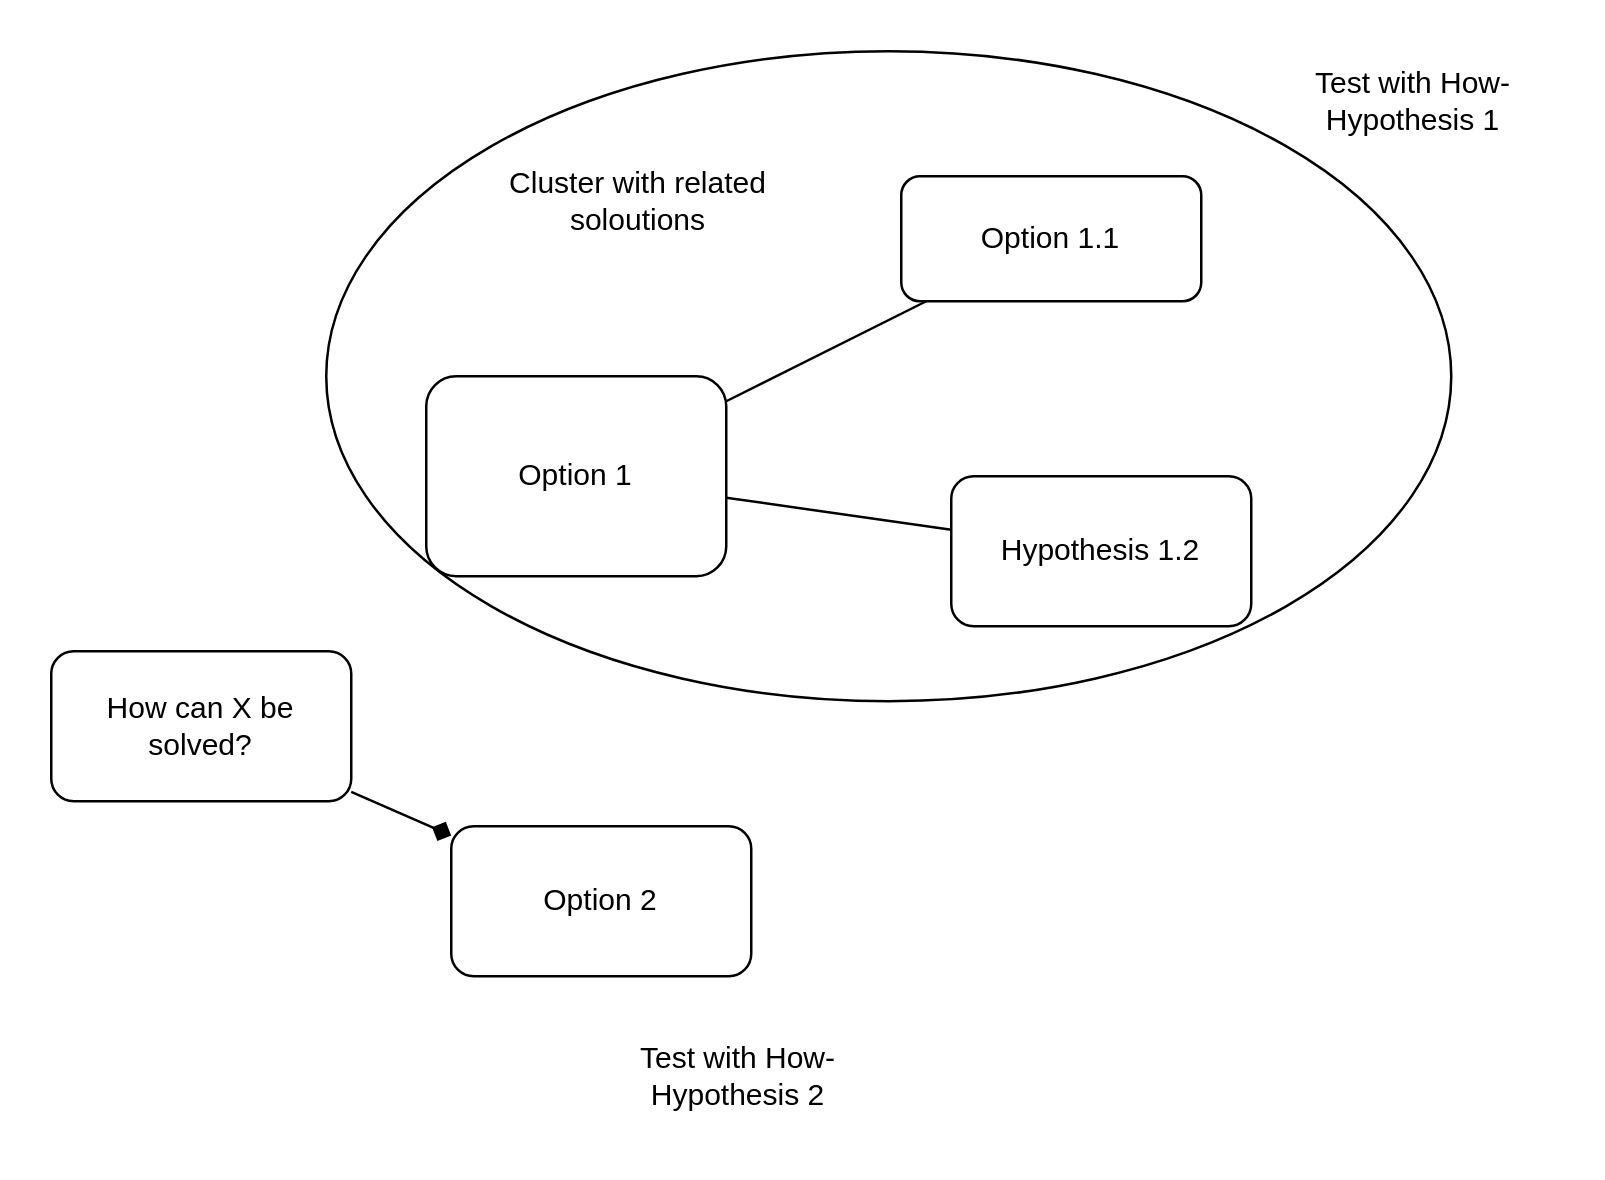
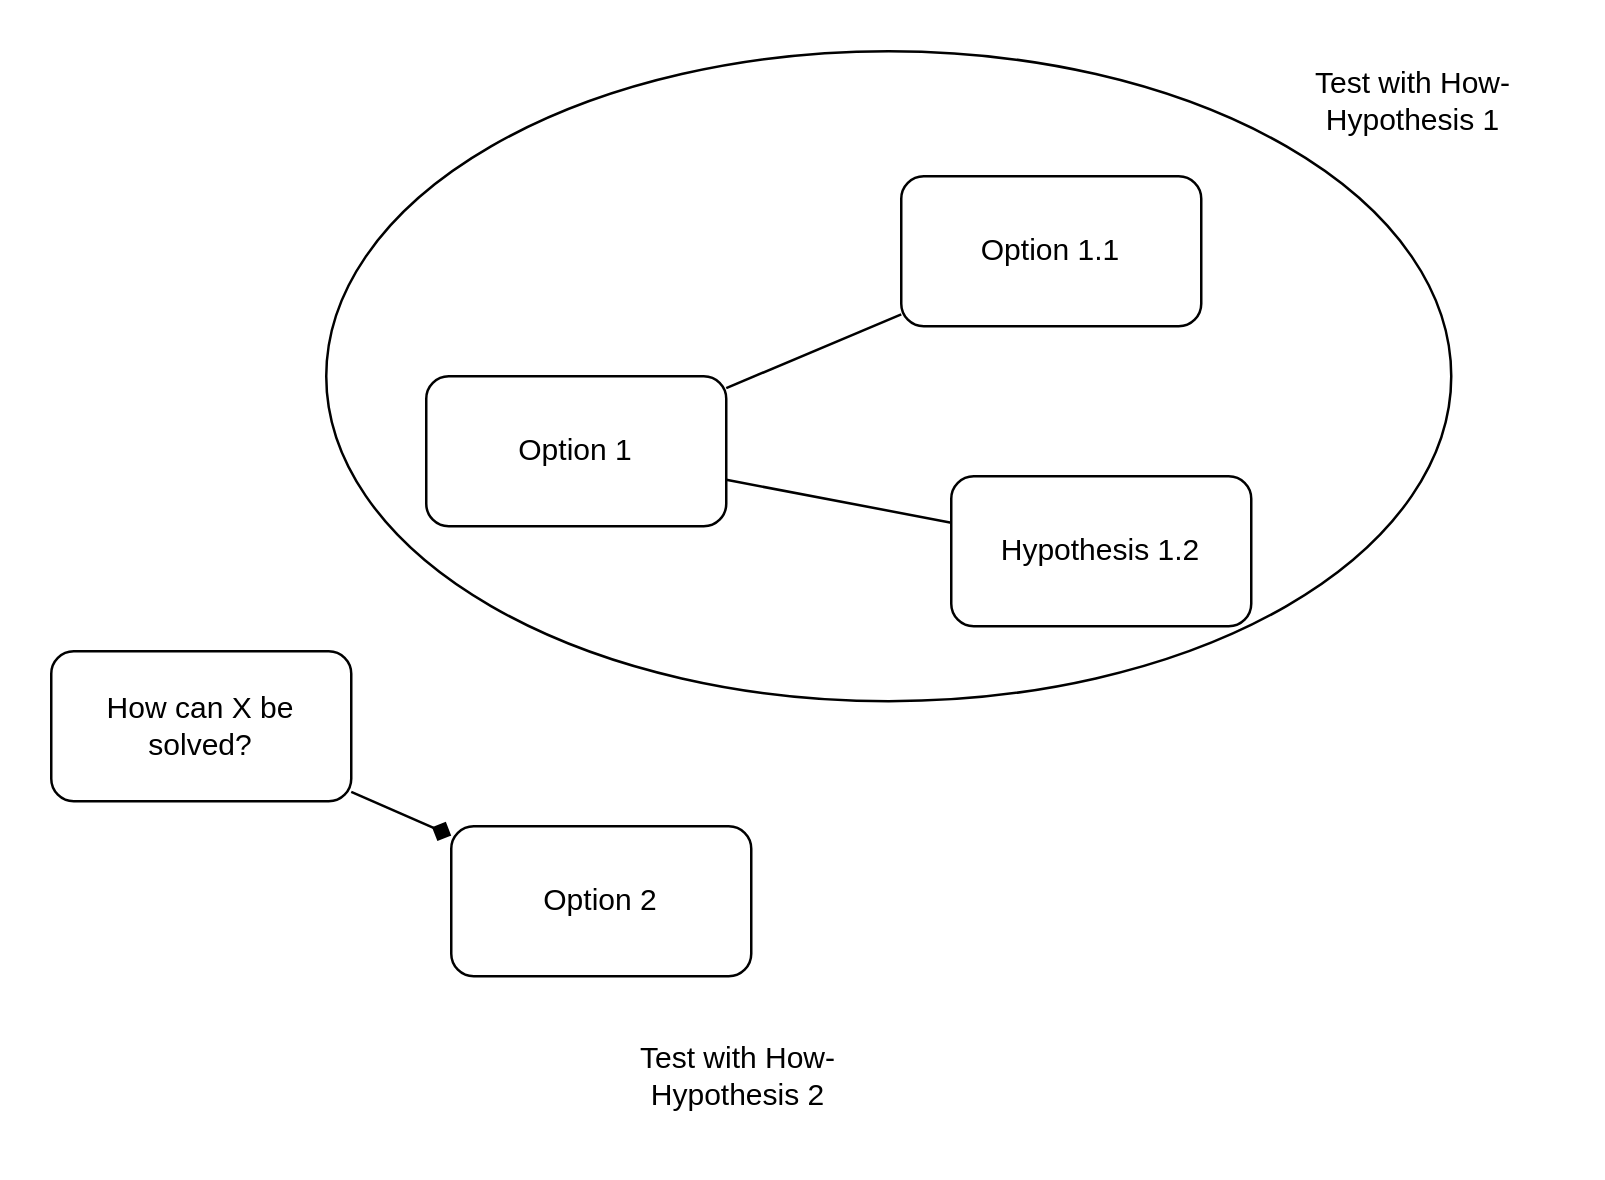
  <mxCell id="0" />
  <mxCell id="1" parent="0" />
  <mxCell id="2" value="" style="ellipse;whiteSpace=wrap;html=1;" vertex="1" parent="1"><mxGeometry x="130" y="20" width="450" height="260" as="geometry" /></mxCell>
- <mxCell id="3" value="Option 1.1" style="rounded=1;whiteSpace=wrap;html=1;" parent="1" vertex="1"><mxGeometry x="360" y="70" width="120" height="50" as="geometry" /></mxCell>
+ <mxCell id="3" value="Option 1.1" style="rounded=1;whiteSpace=wrap;html=1;" parent="1" vertex="1"><mxGeometry x="360" y="70" width="120" height="60" as="geometry" /></mxCell>
  <mxCell id="4" value="Hypothesis 1.2" style="rounded=1;whiteSpace=wrap;html=1;" parent="1" vertex="1"><mxGeometry x="380" y="190" width="120" height="60" as="geometry" /></mxCell>
  <mxCell id="5" value="Option 2" style="rounded=1;whiteSpace=wrap;html=1;" parent="1" vertex="1"><mxGeometry x="180" y="330" width="120" height="60" as="geometry" /></mxCell>
  <mxCell id="6" value="How can X be solved?" style="rounded=1;whiteSpace=wrap;html=1;" parent="1" vertex="1"><mxGeometry x="20" y="260" width="120" height="60" as="geometry" /></mxCell>
- <mxCell id="7" value="Option 1" style="rounded=1;whiteSpace=wrap;html=1;" parent="1" vertex="1"><mxGeometry x="170" y="150" width="120" height="80" as="geometry" /></mxCell>
+ <mxCell id="7" value="Option 1" style="rounded=1;whiteSpace=wrap;html=1;" parent="1" vertex="1"><mxGeometry x="170" y="150" width="120" height="60" as="geometry" /></mxCell>
  <mxCell id="8" value="" style="endArrow=none;html=1;rounded=0;" edge="1" parent="1" source="7" target="3"><mxGeometry width="50" height="50" relative="1" as="geometry"><mxPoint x="550" y="330" as="sourcePoint" /><mxPoint x="600" y="280" as="targetPoint" /></mxGeometry></mxCell>
  <mxCell id="9" value="" style="endArrow=none;html=1;rounded=0;" edge="1" parent="1" source="7" target="4"><mxGeometry width="50" height="50" relative="1" as="geometry"><mxPoint x="300" y="164.737" as="sourcePoint" /><mxPoint x="370" y="135.263" as="targetPoint" /></mxGeometry></mxCell>
  <mxCell id="10" value="" style="endArrow=diamond;html=1;rounded=0;" edge="1" parent="1" source="6" target="5"><mxGeometry width="50" height="50" relative="1" as="geometry"><mxPoint x="300" y="201.429" as="sourcePoint" /><mxPoint x="390" y="218.571" as="targetPoint" /></mxGeometry></mxCell>
- <mxCell id="11" value="Cluster with related soloutions" style="text;html=1;strokeColor=none;fillColor=none;align=center;verticalAlign=middle;whiteSpace=wrap;rounded=0;" vertex="1" parent="1"><mxGeometry x="200" y="60" width="110" height="40" as="geometry" /></mxCell>
  <mxCell id="12" value="Test with How-Hypothesis 1" style="text;html=1;strokeColor=none;fillColor=none;align=center;verticalAlign=middle;whiteSpace=wrap;rounded=0;" vertex="1" parent="1"><mxGeometry x="510" y="20" width="110" height="40" as="geometry" /></mxCell>
  <mxCell id="13" value="Test with How-Hypothesis 2" style="text;html=1;strokeColor=none;fillColor=none;align=center;verticalAlign=middle;whiteSpace=wrap;rounded=0;" vertex="1" parent="1"><mxGeometry x="240" y="410" width="110" height="40" as="geometry" /></mxCell>
